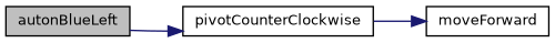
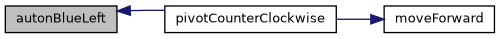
  digraph {
    rankdir=LR
    node [color=black fillcolor=white fontname=Helvetica fontsize=10 shape=record style=filled]
    edge [color=midnightblue fontname=Helvetica fontsize=10 labelfontname=Helvetica labelfontsize=10 style=solid]
    n1 [fillcolor=grey75 fontcolor=black height=0.2 label=autonBlueLeft width=0.4]
    n2 [height=0.2 label=pivotCounterClockwise width=0.4]
    n3 [height=0.2 label=moveForward width=0.4]
-   n1 -> n2
+   n2 -> n1
    n2 -> n3
  }
